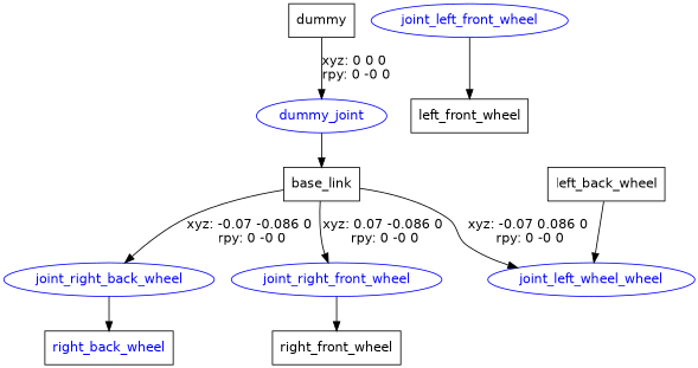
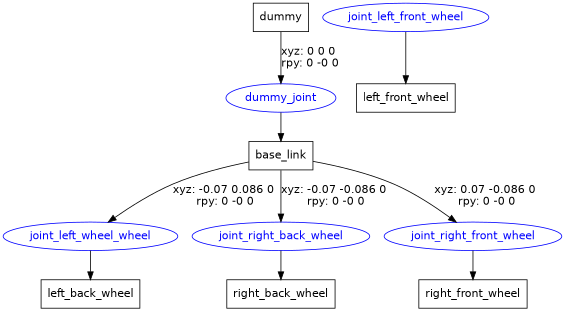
  digraph {
    fontname="DejaVu Sans"
    node [fontname="DejaVu Sans" shape=box]
    edge [fontname="DejaVu Sans"]
    n1 [label=dummy]
    dummy_joint [color=blue fontcolor=blue shape=ellipse]
    n3 [label=base_link]
    n4 [color=blue fontcolor=blue label=joint_left_wheel_wheel shape=ellipse]
    joint_right_back_wheel [color=blue fontcolor=blue shape=ellipse]
    joint_right_front_wheel [color=blue fontcolor=blue shape=ellipse]
    n7 [label=left_back_wheel]
    joint_left_front_wheel [color=blue fontcolor=blue shape=ellipse]
    n9 [label=left_front_wheel]
-   n10 [label=right_back_wheel fontcolor=blue]
+   n10 [label=right_back_wheel]
    n11 [label=right_front_wheel]
    n1 -> dummy_joint [label="xyz: 0 0 0 \nrpy: 0 -0 0"]
    dummy_joint -> n3
    n3 -> n4 [label="xyz: -0.07 0.086 0 \nrpy: 0 -0 0"]
    n3 -> joint_right_back_wheel [label="xyz: -0.07 -0.086 0 \nrpy: 0 -0 0"]
    n3 -> joint_right_front_wheel [label="xyz: 0.07 -0.086 0 \nrpy: 0 -0 0"]
-   n7 -> n4
+   n4 -> n7
    joint_right_back_wheel -> n10
    joint_right_front_wheel -> n11
    joint_left_front_wheel -> n9
  }
